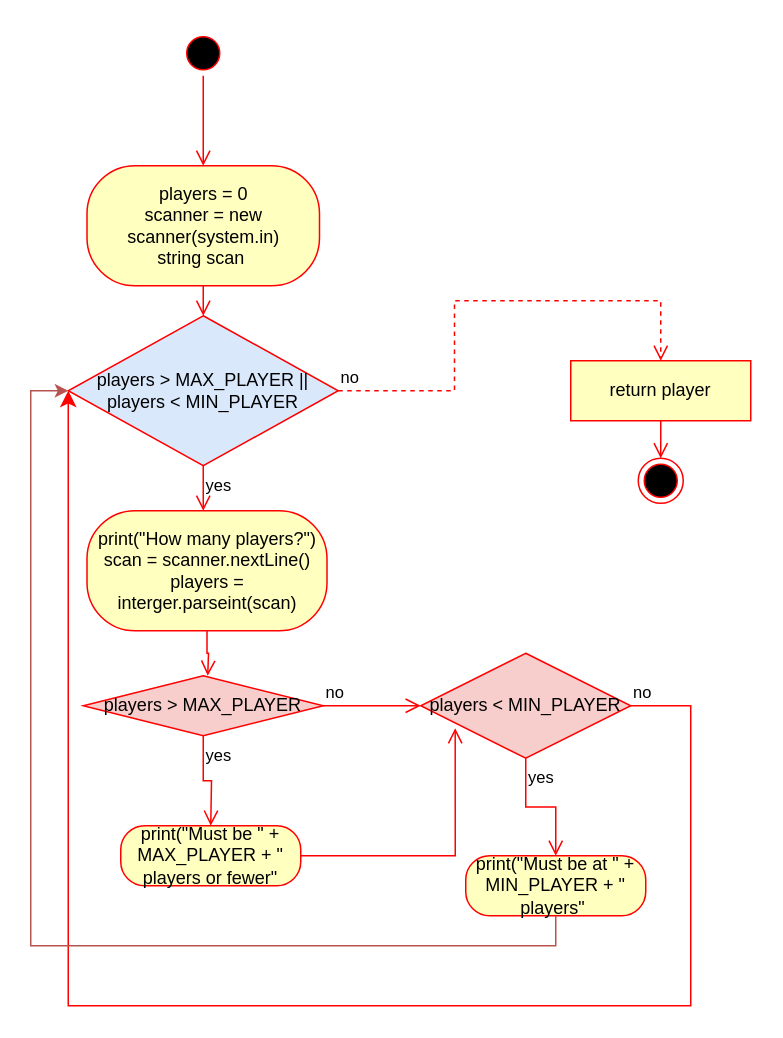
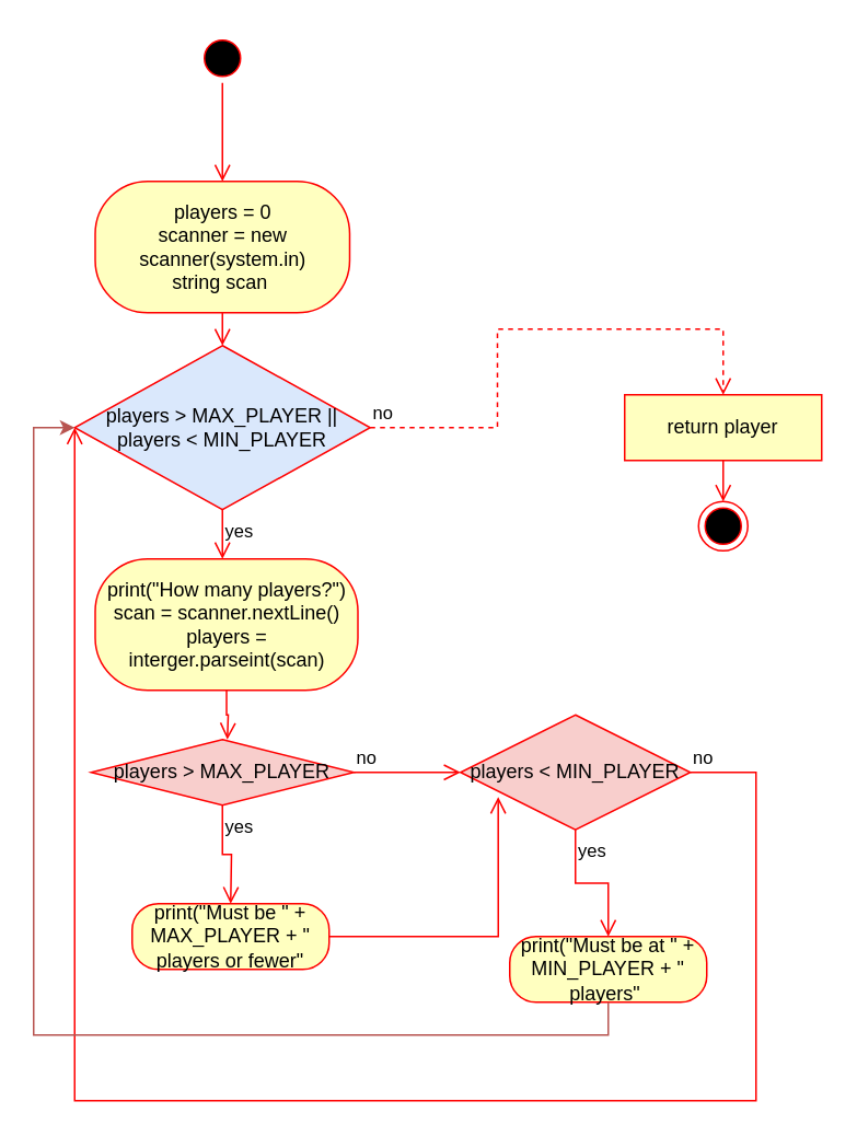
  <mxCell id="0" />
  <mxCell id="1" parent="0" />
  <mxCell id="2" value="" style="ellipse;html=1;shape=startState;fillColor=#000000;strokeColor=#ff0000;" vertex="1" parent="1"><mxGeometry x="120" y="20" width="30" height="30" as="geometry" /></mxCell>
  <mxCell id="3" value="" style="edgeStyle=orthogonalEdgeStyle;html=1;verticalAlign=bottom;endArrow=open;endSize=8;strokeColor=#ff0000;rounded=0;" edge="1" source="2" parent="1"><mxGeometry relative="1" as="geometry"><mxPoint x="135" y="110" as="targetPoint" /></mxGeometry></mxCell>
  <mxCell id="4" value="players = 0&lt;br&gt;scanner = new scanner(system.in)&lt;br&gt;string scan&amp;nbsp;" style="rounded=1;whiteSpace=wrap;html=1;arcSize=40;fontColor=#000000;fillColor=#ffffc0;strokeColor=#ff0000;" vertex="1" parent="1"><mxGeometry x="57.5" y="110" width="155" height="80" as="geometry" /></mxCell>
  <mxCell id="5" value="" style="edgeStyle=orthogonalEdgeStyle;html=1;verticalAlign=bottom;endArrow=open;endSize=8;strokeColor=#ff0000;rounded=0;" edge="1" source="4" parent="1"><mxGeometry relative="1" as="geometry"><mxPoint x="135" y="210" as="targetPoint" /></mxGeometry></mxCell>
  <mxCell id="6" value="players &amp;gt; MAX_PLAYER || players &amp;lt; MIN_PLAYER" style="rhombus;whiteSpace=wrap;html=1;fillColor=#dae8fc;strokeColor=#ff0000;" vertex="1" parent="1"><mxGeometry x="45" y="210" width="180" height="100" as="geometry" /></mxCell>
  <mxCell id="7" value="no" style="edgeStyle=orthogonalEdgeStyle;html=1;align=left;verticalAlign=bottom;endArrow=open;endSize=8;strokeColor=#ff0000;rounded=0;entryX=0.5;entryY=0;entryDx=0;entryDy=0;dashed=1;" edge="1" source="6" parent="1" target="11"><mxGeometry x="-1" relative="1" as="geometry"><mxPoint x="250" y="260" as="targetPoint" /></mxGeometry></mxCell>
  <mxCell id="8" value="yes" style="edgeStyle=orthogonalEdgeStyle;html=1;align=left;verticalAlign=top;endArrow=open;endSize=8;strokeColor=#ff0000;rounded=0;" edge="1" source="6" parent="1"><mxGeometry x="-1" relative="1" as="geometry"><mxPoint x="135" y="340" as="targetPoint" /></mxGeometry></mxCell>
  <mxCell id="9" value="print(&quot;How many players?&quot;)&lt;br&gt;scan = scanner.nextLine()&lt;br&gt;players = interger.parseint(scan)" style="rounded=1;whiteSpace=wrap;html=1;arcSize=40;fontColor=#000000;fillColor=#ffffc0;strokeColor=#ff0000;" vertex="1" parent="1"><mxGeometry x="57.5" y="340" width="160" height="80" as="geometry" /></mxCell>
  <mxCell id="10" value="" style="edgeStyle=orthogonalEdgeStyle;html=1;verticalAlign=bottom;endArrow=open;endSize=8;strokeColor=#ff0000;rounded=0;" edge="1" source="9" parent="1"><mxGeometry relative="1" as="geometry"><mxPoint x="138" y="450" as="targetPoint" /></mxGeometry></mxCell>
  <mxCell id="11" value="return player" style="whiteSpace=wrap;html=1;arcSize=40;fontColor=#000000;fillColor=#ffffc0;strokeColor=#ff0000;rounded=0;" vertex="1" parent="1"><mxGeometry x="380" y="240" width="120" height="40" as="geometry" /></mxCell>
  <mxCell id="12" value="" style="edgeStyle=orthogonalEdgeStyle;html=1;verticalAlign=bottom;endArrow=open;endSize=8;strokeColor=#ff0000;rounded=0;" edge="1" source="11" parent="1" target="21"><mxGeometry relative="1" as="geometry"><mxPoint x="440" y="320" as="targetPoint" /></mxGeometry></mxCell>
  <mxCell id="13" value="players &amp;gt; MAX_PLAYER" style="rhombus;whiteSpace=wrap;html=1;fillColor=#f8cecc;strokeColor=#ff0000;" vertex="1" parent="1"><mxGeometry x="55" y="450" width="160" height="40" as="geometry" /></mxCell>
  <mxCell id="14" value="no" style="edgeStyle=orthogonalEdgeStyle;html=1;align=left;verticalAlign=bottom;endArrow=open;endSize=8;strokeColor=#ff0000;rounded=0;" edge="1" source="13" parent="1"><mxGeometry x="-1" relative="1" as="geometry"><mxPoint x="280" y="470" as="targetPoint" /></mxGeometry></mxCell>
  <mxCell id="15" value="yes" style="edgeStyle=orthogonalEdgeStyle;html=1;align=left;verticalAlign=top;endArrow=open;endSize=8;strokeColor=#ff0000;rounded=0;" edge="1" source="13" parent="1"><mxGeometry x="-1" relative="1" as="geometry"><mxPoint x="140" y="550" as="targetPoint" /></mxGeometry></mxCell>
  <mxCell id="16" value="print(&quot;Must be &quot; + MAX_PLAYER + &quot; players or fewer&quot;" style="rounded=1;whiteSpace=wrap;html=1;arcSize=40;fontColor=#000000;fillColor=#ffffc0;strokeColor=#ff0000;" vertex="1" parent="1"><mxGeometry x="80" y="550" width="120" height="40" as="geometry" /></mxCell>
  <mxCell id="17" value="" style="edgeStyle=orthogonalEdgeStyle;html=1;verticalAlign=bottom;endArrow=open;endSize=8;strokeColor=#ff0000;rounded=0;entryX=0.164;entryY=0.714;entryDx=0;entryDy=0;entryPerimeter=0;" edge="1" source="16" parent="1" target="18"><mxGeometry relative="1" as="geometry"><mxPoint x="140" y="630" as="targetPoint" /></mxGeometry></mxCell>
  <mxCell id="18" value="players &amp;lt; MIN_PLAYER" style="rhombus;whiteSpace=wrap;html=1;fillColor=#f8cecc;strokeColor=#ff0000;" vertex="1" parent="1"><mxGeometry x="280" y="435" width="140" height="70" as="geometry" /></mxCell>
- <mxCell id="19" value="no" style="edgeStyle=orthogonalEdgeStyle;html=1;align=left;verticalAlign=bottom;endArrow=classic;endSize=8;strokeColor=#ff0000;rounded=0;entryX=0;entryY=0.5;entryDx=0;entryDy=0;" edge="1" source="18" parent="1" target="6"><mxGeometry x="-1" relative="1" as="geometry"><mxPoint x="590" y="550" as="targetPoint" /><Array as="points"><mxPoint x="460" y="470" /><mxPoint x="460" y="670" /><mxPoint x="45" y="670" /></Array></mxGeometry></mxCell>
+ <mxCell id="19" value="no" style="edgeStyle=orthogonalEdgeStyle;html=1;align=left;verticalAlign=bottom;endArrow=open;endSize=8;strokeColor=#ff0000;rounded=0;entryX=0;entryY=0.5;entryDx=0;entryDy=0;" edge="1" source="18" parent="1" target="6"><mxGeometry x="-1" relative="1" as="geometry"><mxPoint x="590" y="550" as="targetPoint" /><Array as="points"><mxPoint x="460" y="470" /><mxPoint x="460" y="670" /><mxPoint x="45" y="670" /></Array></mxGeometry></mxCell>
  <mxCell id="20" value="yes" style="edgeStyle=orthogonalEdgeStyle;html=1;align=left;verticalAlign=top;endArrow=open;endSize=8;strokeColor=#ff0000;rounded=0;" edge="1" source="18" parent="1" target="22"><mxGeometry x="-1" relative="1" as="geometry"><mxPoint x="350" y="560" as="targetPoint" /></mxGeometry></mxCell>
  <mxCell id="21" value="" style="ellipse;html=1;shape=endState;fillColor=#000000;strokeColor=#ff0000;" vertex="1" parent="1"><mxGeometry x="425" y="305" width="30" height="30" as="geometry" /></mxCell>
  <mxCell id="22" value="print(&quot;Must be at &quot; + MIN_PLAYER + &quot; players&quot;&amp;nbsp;" style="rounded=1;whiteSpace=wrap;html=1;arcSize=40;fontColor=#000000;fillColor=#ffffc0;strokeColor=#ff0000;" vertex="1" parent="1"><mxGeometry x="310" y="570" width="120" height="40" as="geometry" /></mxCell>
  <mxCell id="23" value="" style="endArrow=classic;html=1;rounded=0;exitX=0.5;exitY=1;exitDx=0;exitDy=0;entryX=0;entryY=0.5;entryDx=0;entryDy=0;fillColor=#f8cecc;strokeColor=#B85450;" edge="1" parent="1" source="22" target="6"><mxGeometry width="50" height="50" relative="1" as="geometry"><mxPoint x="340" y="410" as="sourcePoint" /><mxPoint x="10" y="640" as="targetPoint" /><Array as="points"><mxPoint x="370" y="630" /><mxPoint x="20" y="630" /><mxPoint x="20" y="260" /></Array></mxGeometry></mxCell>
